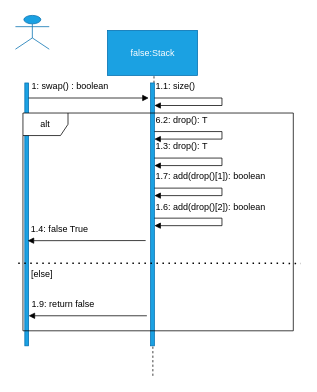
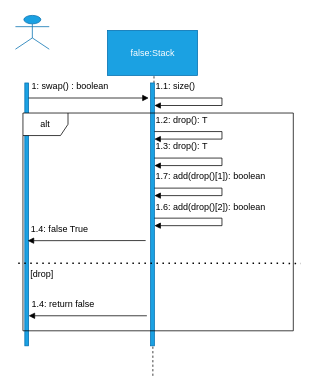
  <mxCell id="0" />
  <mxCell id="1" parent="0" />
  <mxCell id="2" value="Actor" style="shape=umlActor;verticalLabelPosition=bottom;verticalAlign=top;html=1;fillColor=#1ba1e2;fontColor=#ffffff;strokeColor=#006EAF;" parent="1" vertex="1"><mxGeometry x="20" y="20" width="45" height="45" as="geometry" /></mxCell>
  <mxCell id="3" value="" style="html=1;points=[];perimeter=orthogonalPerimeter;fillColor=#1ba1e2;fontColor=#ffffff;strokeColor=#006EAF;" parent="1" vertex="1"><mxGeometry x="32.5" y="110" width="5" height="350" as="geometry" /></mxCell>
  <mxCell id="4" value="" style="html=1;verticalAlign=bottom;labelBackgroundColor=none;endArrow=block;endFill=1;" parent="1" edge="1"><mxGeometry width="160" relative="1" as="geometry"><mxPoint x="37.5" y="130" as="sourcePoint" /><mxPoint x="197.5" y="130" as="targetPoint" /></mxGeometry></mxCell>
  <mxCell id="5" value="1: swap() : boolean" style="text;html=1;strokeColor=none;fillColor=none;align=left;verticalAlign=middle;whiteSpace=wrap;rounded=0;" parent="1" vertex="1"><mxGeometry x="40" y="100" width="160" height="30" as="geometry" /></mxCell>
  <mxCell id="6" value="" style="endArrow=none;dashed=1;html=1;startArrow=none;" parent="1" source="8" edge="1"><mxGeometry width="50" height="50" relative="1" as="geometry"><mxPoint x="204.5" y="640" as="sourcePoint" /><mxPoint x="204.5" y="100" as="targetPoint" /></mxGeometry></mxCell>
  <mxCell id="7" value="" style="endArrow=none;dashed=1;html=1;" parent="1" target="8" edge="1"><mxGeometry width="50" height="50" relative="1" as="geometry"><mxPoint x="203" y="500" as="sourcePoint" /><mxPoint x="204.5" y="100" as="targetPoint" /></mxGeometry></mxCell>
  <mxCell id="8" value="" style="html=1;points=[];perimeter=orthogonalPerimeter;fillColor=#1ba1e2;fontColor=#ffffff;strokeColor=#006EAF;" parent="1" vertex="1"><mxGeometry x="200" y="110" width="5" height="350" as="geometry" /></mxCell>
  <mxCell id="9" value="false:Stack" style="rounded=0;whiteSpace=wrap;html=1;fillColor=#1ba1e2;fontColor=#ffffff;strokeColor=#006EAF;" parent="1" vertex="1"><mxGeometry x="142.5" y="40" width="120" height="60" as="geometry" /></mxCell>
  <mxCell id="10" value="alt" style="shape=umlFrame;whiteSpace=wrap;html=1;pointerEvents=0;" parent="1" vertex="1"><mxGeometry x="30" y="150" width="360" height="290" as="geometry" /></mxCell>
  <mxCell id="11" value="" style="endArrow=none;dashed=1;html=1;dashPattern=1 3;strokeWidth=2;rounded=0;" parent="1" edge="1"><mxGeometry width="50" height="50" relative="1" as="geometry"><mxPoint x="23.75" y="350" as="sourcePoint" /><mxPoint x="400" y="350.23" as="targetPoint" /></mxGeometry></mxCell>
- <mxCell id="12" value="[else]" style="text;html=1;align=center;verticalAlign=middle;resizable=0;points=[];autosize=1;strokeColor=none;fillColor=none;" parent="1" vertex="1"><mxGeometry x="30" y="350" width="50" height="30" as="geometry" /></mxCell>
+ <mxCell id="12" value="[drop]" style="text;html=1;align=center;verticalAlign=middle;resizable=0;points=[];autosize=1;strokeColor=none;fillColor=none;" parent="1" vertex="1"><mxGeometry x="30" y="350" width="50" height="30" as="geometry" /></mxCell>
  <mxCell id="13" value="1.1: size()" style="text;html=1;strokeColor=none;fillColor=none;align=left;verticalAlign=middle;whiteSpace=wrap;rounded=0;" parent="1" vertex="1"><mxGeometry x="205" y="100" width="65" height="30" as="geometry" /></mxCell>
  <mxCell id="14" value="" style="html=1;verticalAlign=bottom;labelBackgroundColor=none;endArrow=block;endFill=1;rounded=0;" parent="1" edge="1"><mxGeometry width="160" relative="1" as="geometry"><mxPoint x="295" y="140" as="sourcePoint" /><mxPoint x="205" y="140" as="targetPoint" /></mxGeometry></mxCell>
  <mxCell id="15" value="" style="endArrow=none;html=1;rounded=0;" parent="1" edge="1"><mxGeometry width="50" height="50" relative="1" as="geometry"><mxPoint x="205" y="130" as="sourcePoint" /><mxPoint x="295" y="130" as="targetPoint" /></mxGeometry></mxCell>
  <mxCell id="16" value="" style="endArrow=none;html=1;rounded=0;" parent="1" edge="1"><mxGeometry width="50" height="50" relative="1" as="geometry"><mxPoint x="295" y="140" as="sourcePoint" /><mxPoint x="295" y="130" as="targetPoint" /><Array as="points" /></mxGeometry></mxCell>
  <mxCell id="17" value="" style="html=1;verticalAlign=bottom;labelBackgroundColor=none;endArrow=block;endFill=1;rounded=0;" parent="1" edge="1"><mxGeometry width="160" relative="1" as="geometry"><mxPoint x="295" y="184.71" as="sourcePoint" /><mxPoint x="205" y="184.71" as="targetPoint" /></mxGeometry></mxCell>
  <mxCell id="18" value="" style="endArrow=none;html=1;rounded=0;" parent="1" edge="1"><mxGeometry width="50" height="50" relative="1" as="geometry"><mxPoint x="205" y="174.71" as="sourcePoint" /><mxPoint x="295" y="174.71" as="targetPoint" /></mxGeometry></mxCell>
  <mxCell id="19" value="" style="endArrow=none;html=1;rounded=0;" parent="1" edge="1"><mxGeometry width="50" height="50" relative="1" as="geometry"><mxPoint x="295" y="184.71" as="sourcePoint" /><mxPoint x="295" y="174.71" as="targetPoint" /><Array as="points" /></mxGeometry></mxCell>
- <mxCell id="20" value="6.2: drop(): T" style="text;html=1;strokeColor=none;fillColor=none;align=left;verticalAlign=middle;whiteSpace=wrap;rounded=0;" parent="1" vertex="1"><mxGeometry x="205" y="144.71" width="75" height="30" as="geometry" /></mxCell>
+ <mxCell id="20" value="1.2: drop(): T" style="text;html=1;strokeColor=none;fillColor=none;align=left;verticalAlign=middle;whiteSpace=wrap;rounded=0;" parent="1" vertex="1"><mxGeometry x="205" y="144.71" width="75" height="30" as="geometry" /></mxCell>
  <mxCell id="21" value="1.7: add(drop()[1]): boolean&amp;nbsp;" style="text;html=1;strokeColor=none;fillColor=none;align=left;verticalAlign=middle;whiteSpace=wrap;rounded=0;" parent="1" vertex="1"><mxGeometry x="205" y="220" width="195" height="30" as="geometry" /></mxCell>
  <mxCell id="22" value="" style="html=1;verticalAlign=bottom;labelBackgroundColor=none;endArrow=block;endFill=1;rounded=0;" parent="1" edge="1"><mxGeometry width="160" relative="1" as="geometry"><mxPoint x="295" y="260" as="sourcePoint" /><mxPoint x="205" y="260" as="targetPoint" /></mxGeometry></mxCell>
  <mxCell id="23" value="" style="endArrow=none;html=1;rounded=0;" parent="1" edge="1"><mxGeometry width="50" height="50" relative="1" as="geometry"><mxPoint x="205" y="250" as="sourcePoint" /><mxPoint x="295" y="250" as="targetPoint" /></mxGeometry></mxCell>
  <mxCell id="24" value="" style="endArrow=none;html=1;rounded=0;" parent="1" edge="1"><mxGeometry width="50" height="50" relative="1" as="geometry"><mxPoint x="295" y="260" as="sourcePoint" /><mxPoint x="295" y="250" as="targetPoint" /><Array as="points" /></mxGeometry></mxCell>
  <mxCell id="25" value="1.4: false True" style="text;html=1;strokeColor=none;fillColor=none;align=left;verticalAlign=middle;whiteSpace=wrap;rounded=0;" parent="1" vertex="1"><mxGeometry x="38.75" y="290" width="195" height="30" as="geometry" /></mxCell>
- <mxCell id="26" value="1.9: return false" style="text;html=1;strokeColor=none;fillColor=none;align=left;verticalAlign=middle;whiteSpace=wrap;rounded=0;" parent="1" vertex="1"><mxGeometry x="40" y="390" width="195" height="30" as="geometry" /></mxCell>
+ <mxCell id="26" value="1.4: return false" style="text;html=1;strokeColor=none;fillColor=none;align=left;verticalAlign=middle;whiteSpace=wrap;rounded=0;" parent="1" vertex="1"><mxGeometry x="40" y="390" width="195" height="30" as="geometry" /></mxCell>
  <mxCell id="27" value="" style="html=1;verticalAlign=bottom;labelBackgroundColor=none;endArrow=block;endFill=1;rounded=0;exitX=0.793;exitY=0.995;exitDx=0;exitDy=0;exitPerimeter=0;" parent="1" source="25" edge="1"><mxGeometry width="160" relative="1" as="geometry"><mxPoint x="126.25" y="320" as="sourcePoint" /><mxPoint x="36.25" y="320" as="targetPoint" /></mxGeometry></mxCell>
  <mxCell id="28" value="" style="html=1;verticalAlign=bottom;labelBackgroundColor=none;endArrow=block;endFill=1;rounded=0;exitX=0.793;exitY=0.995;exitDx=0;exitDy=0;exitPerimeter=0;" parent="1" edge="1"><mxGeometry width="160" relative="1" as="geometry"><mxPoint x="195" y="420" as="sourcePoint" /><mxPoint x="37.5" y="420" as="targetPoint" /></mxGeometry></mxCell>
  <mxCell id="29" value="" style="html=1;verticalAlign=bottom;labelBackgroundColor=none;endArrow=block;endFill=1;rounded=0;" edge="1" parent="1"><mxGeometry width="160" relative="1" as="geometry"><mxPoint x="295" y="220" as="sourcePoint" /><mxPoint x="205" y="220" as="targetPoint" /></mxGeometry></mxCell>
  <mxCell id="30" value="" style="endArrow=none;html=1;rounded=0;" edge="1" parent="1"><mxGeometry width="50" height="50" relative="1" as="geometry"><mxPoint x="205" y="210" as="sourcePoint" /><mxPoint x="295" y="210" as="targetPoint" /></mxGeometry></mxCell>
  <mxCell id="31" value="" style="endArrow=none;html=1;rounded=0;" edge="1" parent="1"><mxGeometry width="50" height="50" relative="1" as="geometry"><mxPoint x="295" y="220" as="sourcePoint" /><mxPoint x="295" y="210" as="targetPoint" /><Array as="points" /></mxGeometry></mxCell>
  <mxCell id="32" value="1.3: drop(): T" style="text;html=1;strokeColor=none;fillColor=none;align=left;verticalAlign=middle;whiteSpace=wrap;rounded=0;" vertex="1" parent="1"><mxGeometry x="205" y="180" width="75" height="30" as="geometry" /></mxCell>
  <mxCell id="33" value="1.6: add(drop()[2]): boolean&amp;nbsp;" style="text;html=1;strokeColor=none;fillColor=none;align=left;verticalAlign=middle;whiteSpace=wrap;rounded=0;" vertex="1" parent="1"><mxGeometry x="205" y="260" width="187" height="30" as="geometry" /></mxCell>
  <mxCell id="34" value="" style="html=1;verticalAlign=bottom;labelBackgroundColor=none;endArrow=block;endFill=1;rounded=0;" edge="1" parent="1"><mxGeometry width="160" relative="1" as="geometry"><mxPoint x="295" y="300" as="sourcePoint" /><mxPoint x="205" y="300" as="targetPoint" /></mxGeometry></mxCell>
  <mxCell id="35" value="" style="endArrow=none;html=1;rounded=0;" edge="1" parent="1"><mxGeometry width="50" height="50" relative="1" as="geometry"><mxPoint x="205" y="290" as="sourcePoint" /><mxPoint x="295" y="290" as="targetPoint" /></mxGeometry></mxCell>
  <mxCell id="36" value="" style="endArrow=none;html=1;rounded=0;" edge="1" parent="1"><mxGeometry width="50" height="50" relative="1" as="geometry"><mxPoint x="295" y="300" as="sourcePoint" /><mxPoint x="295" y="290" as="targetPoint" /><Array as="points" /></mxGeometry></mxCell>
